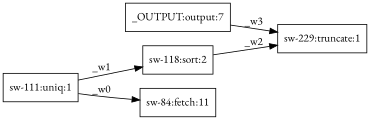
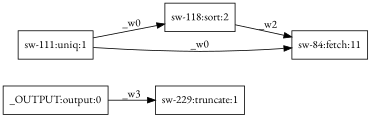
  digraph {
    fontname="EB Garamond"
    rankdir=LR
    node [fontname="EB Garamond" shape=box]
    edge [fontname="EB Garamond"]
-   n1 [label="_OUTPUT:output:7"]
+   n1 [label="_OUTPUT:output:0"]
    n2 [label="sw-229:truncate:1"]
    n3 [label="sw-111:uniq:1"]
    n4 [label="sw-118:sort:2"]
    n5 [label="sw-84:fetch:11"]
    n1 -> n2 [label=_w3]
-   n3 -> n4 [label=_w1]
+   n3 -> n4 [label=_w0]
    n3 -> n5 [label=_w0]
-   n4 -> n2 [label=_w2]
+   n4 -> n5 [label=_w2]
  }
